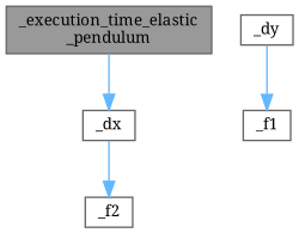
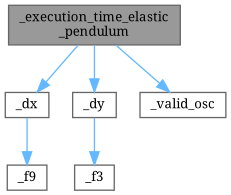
  digraph {
    fontname="Noto Serif"
    rankdir=TB
    node [color=grey40 fillcolor=white fontname="Noto Serif" fontsize=10 shape=box style=filled]
    edge [color=steelblue1 fontname="Noto Serif" fontsize=10 labelfontname=Helvetica labelfontsize=10 style=solid]
    n1 [color=gray40 fillcolor=grey60 fontcolor=black height=0.2 label="_execution_time_elastic\l_pendulum" width=0.4]
    n2 [height=0.2 label=_dx width=0.4]
    n3 [height=0.2 label=_dy width=0.4]
-   n5 [height=0.2 label=_f2 width=0.4]
-   n6 [height=0.2 label=_f1 width=0.4]
+   n4 [height=0.2 label=_valid_osc width=0.4]
+   n5 [height=0.2 label=_f9 width=0.4]
+   n6 [height=0.2 label=_f3 width=0.4]
    n1 -> n2
+   n1 -> n3
+   n1 -> n4
    n2 -> n5
    n3 -> n6
  }
